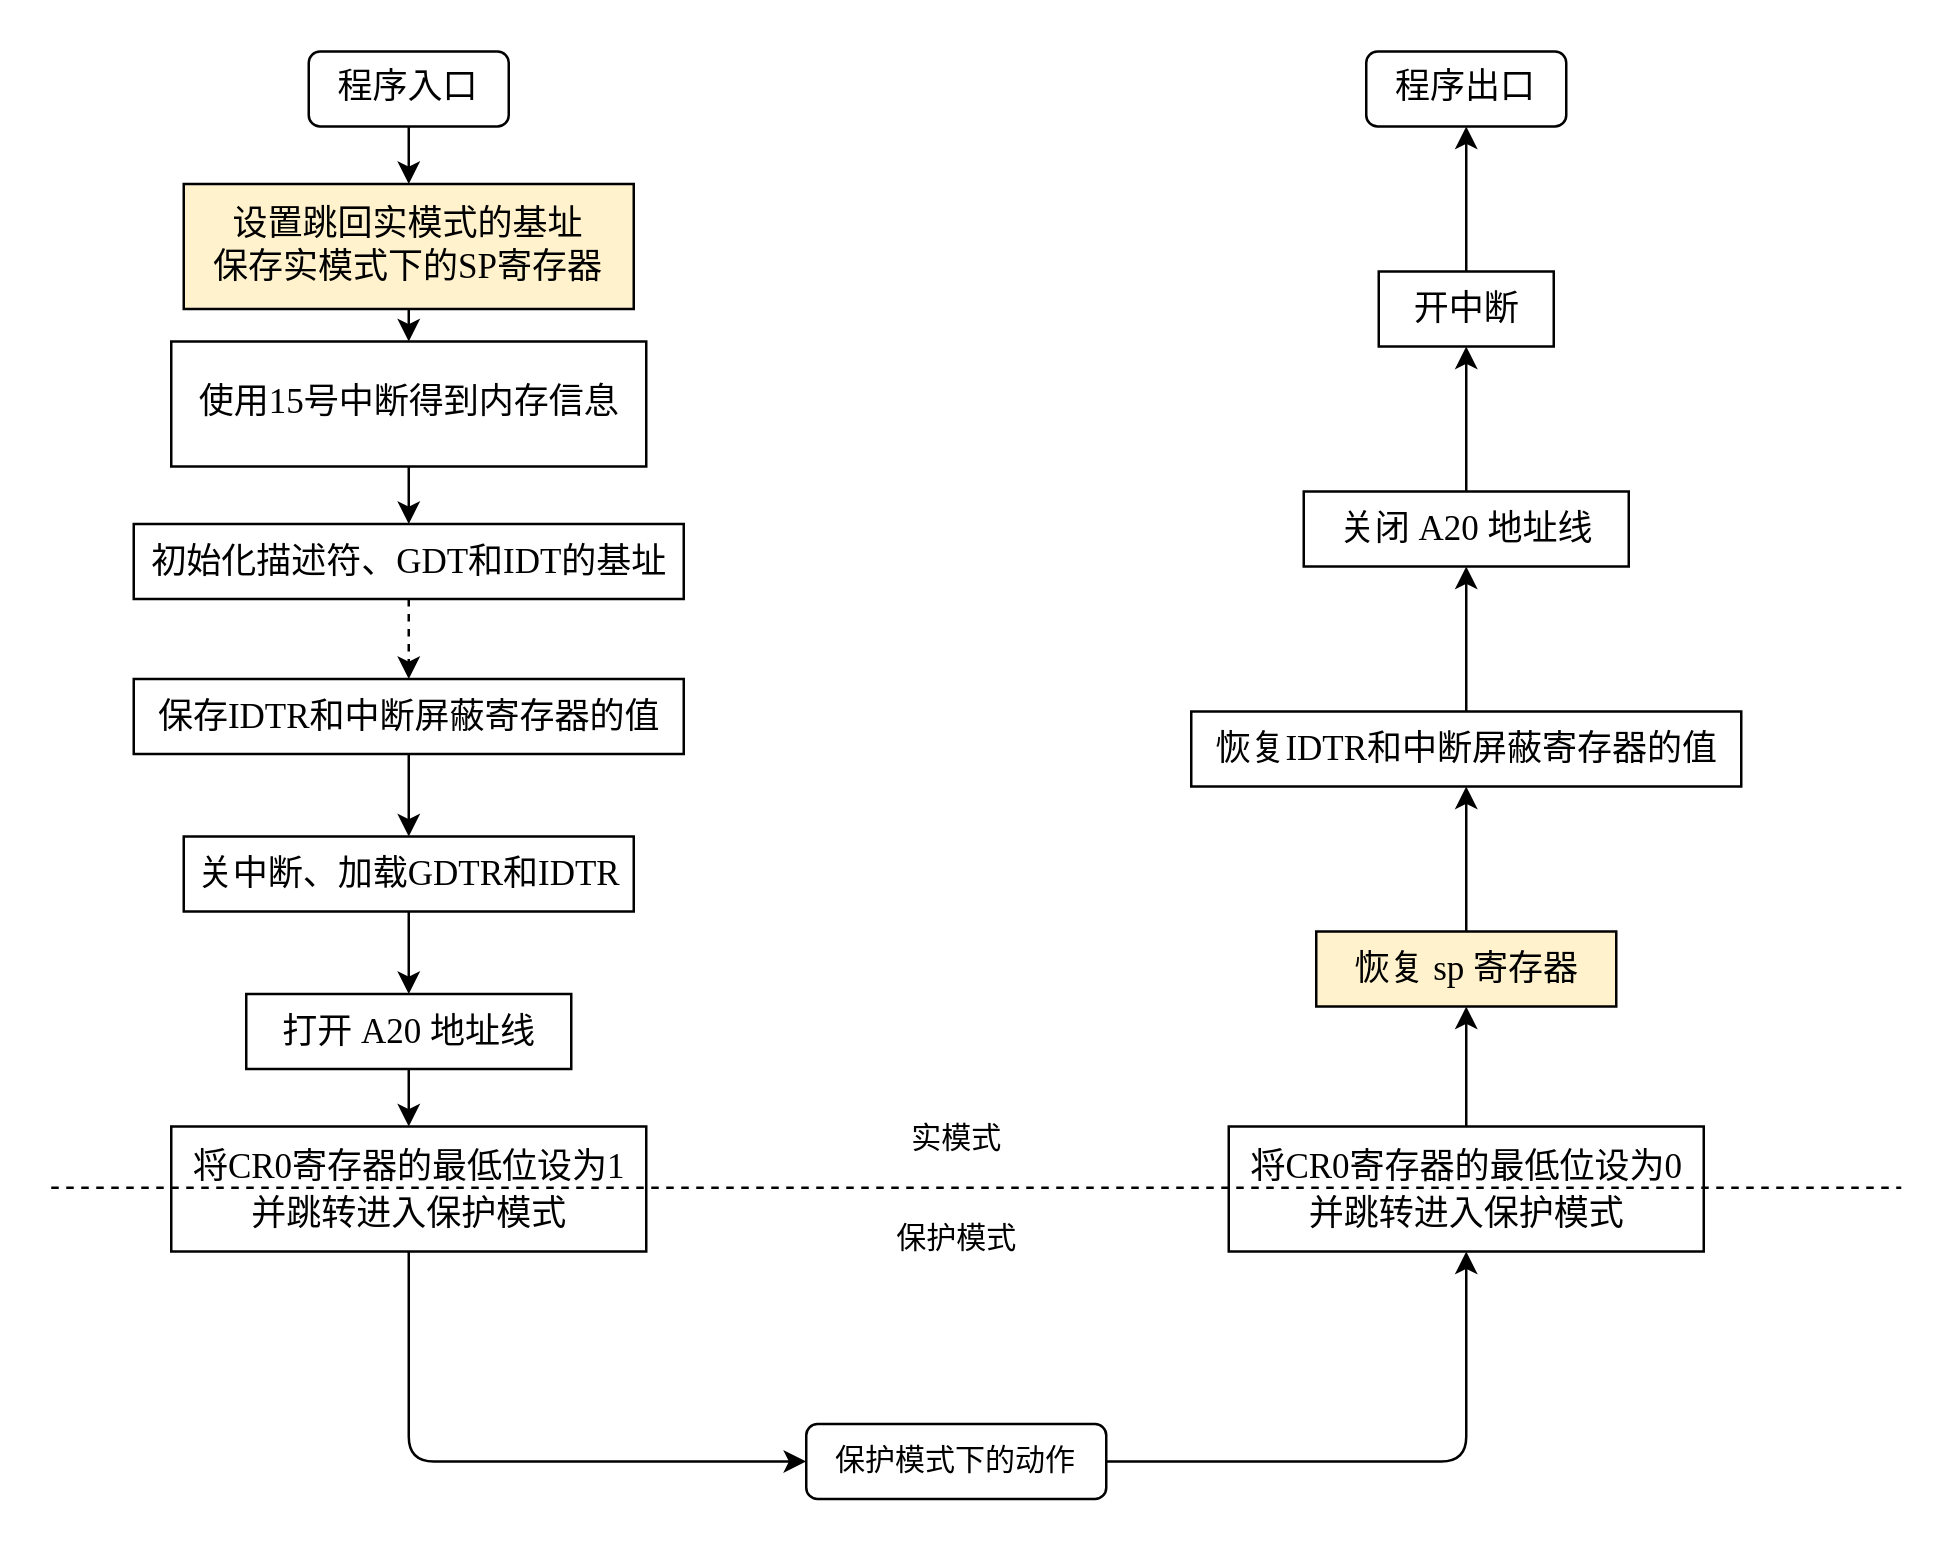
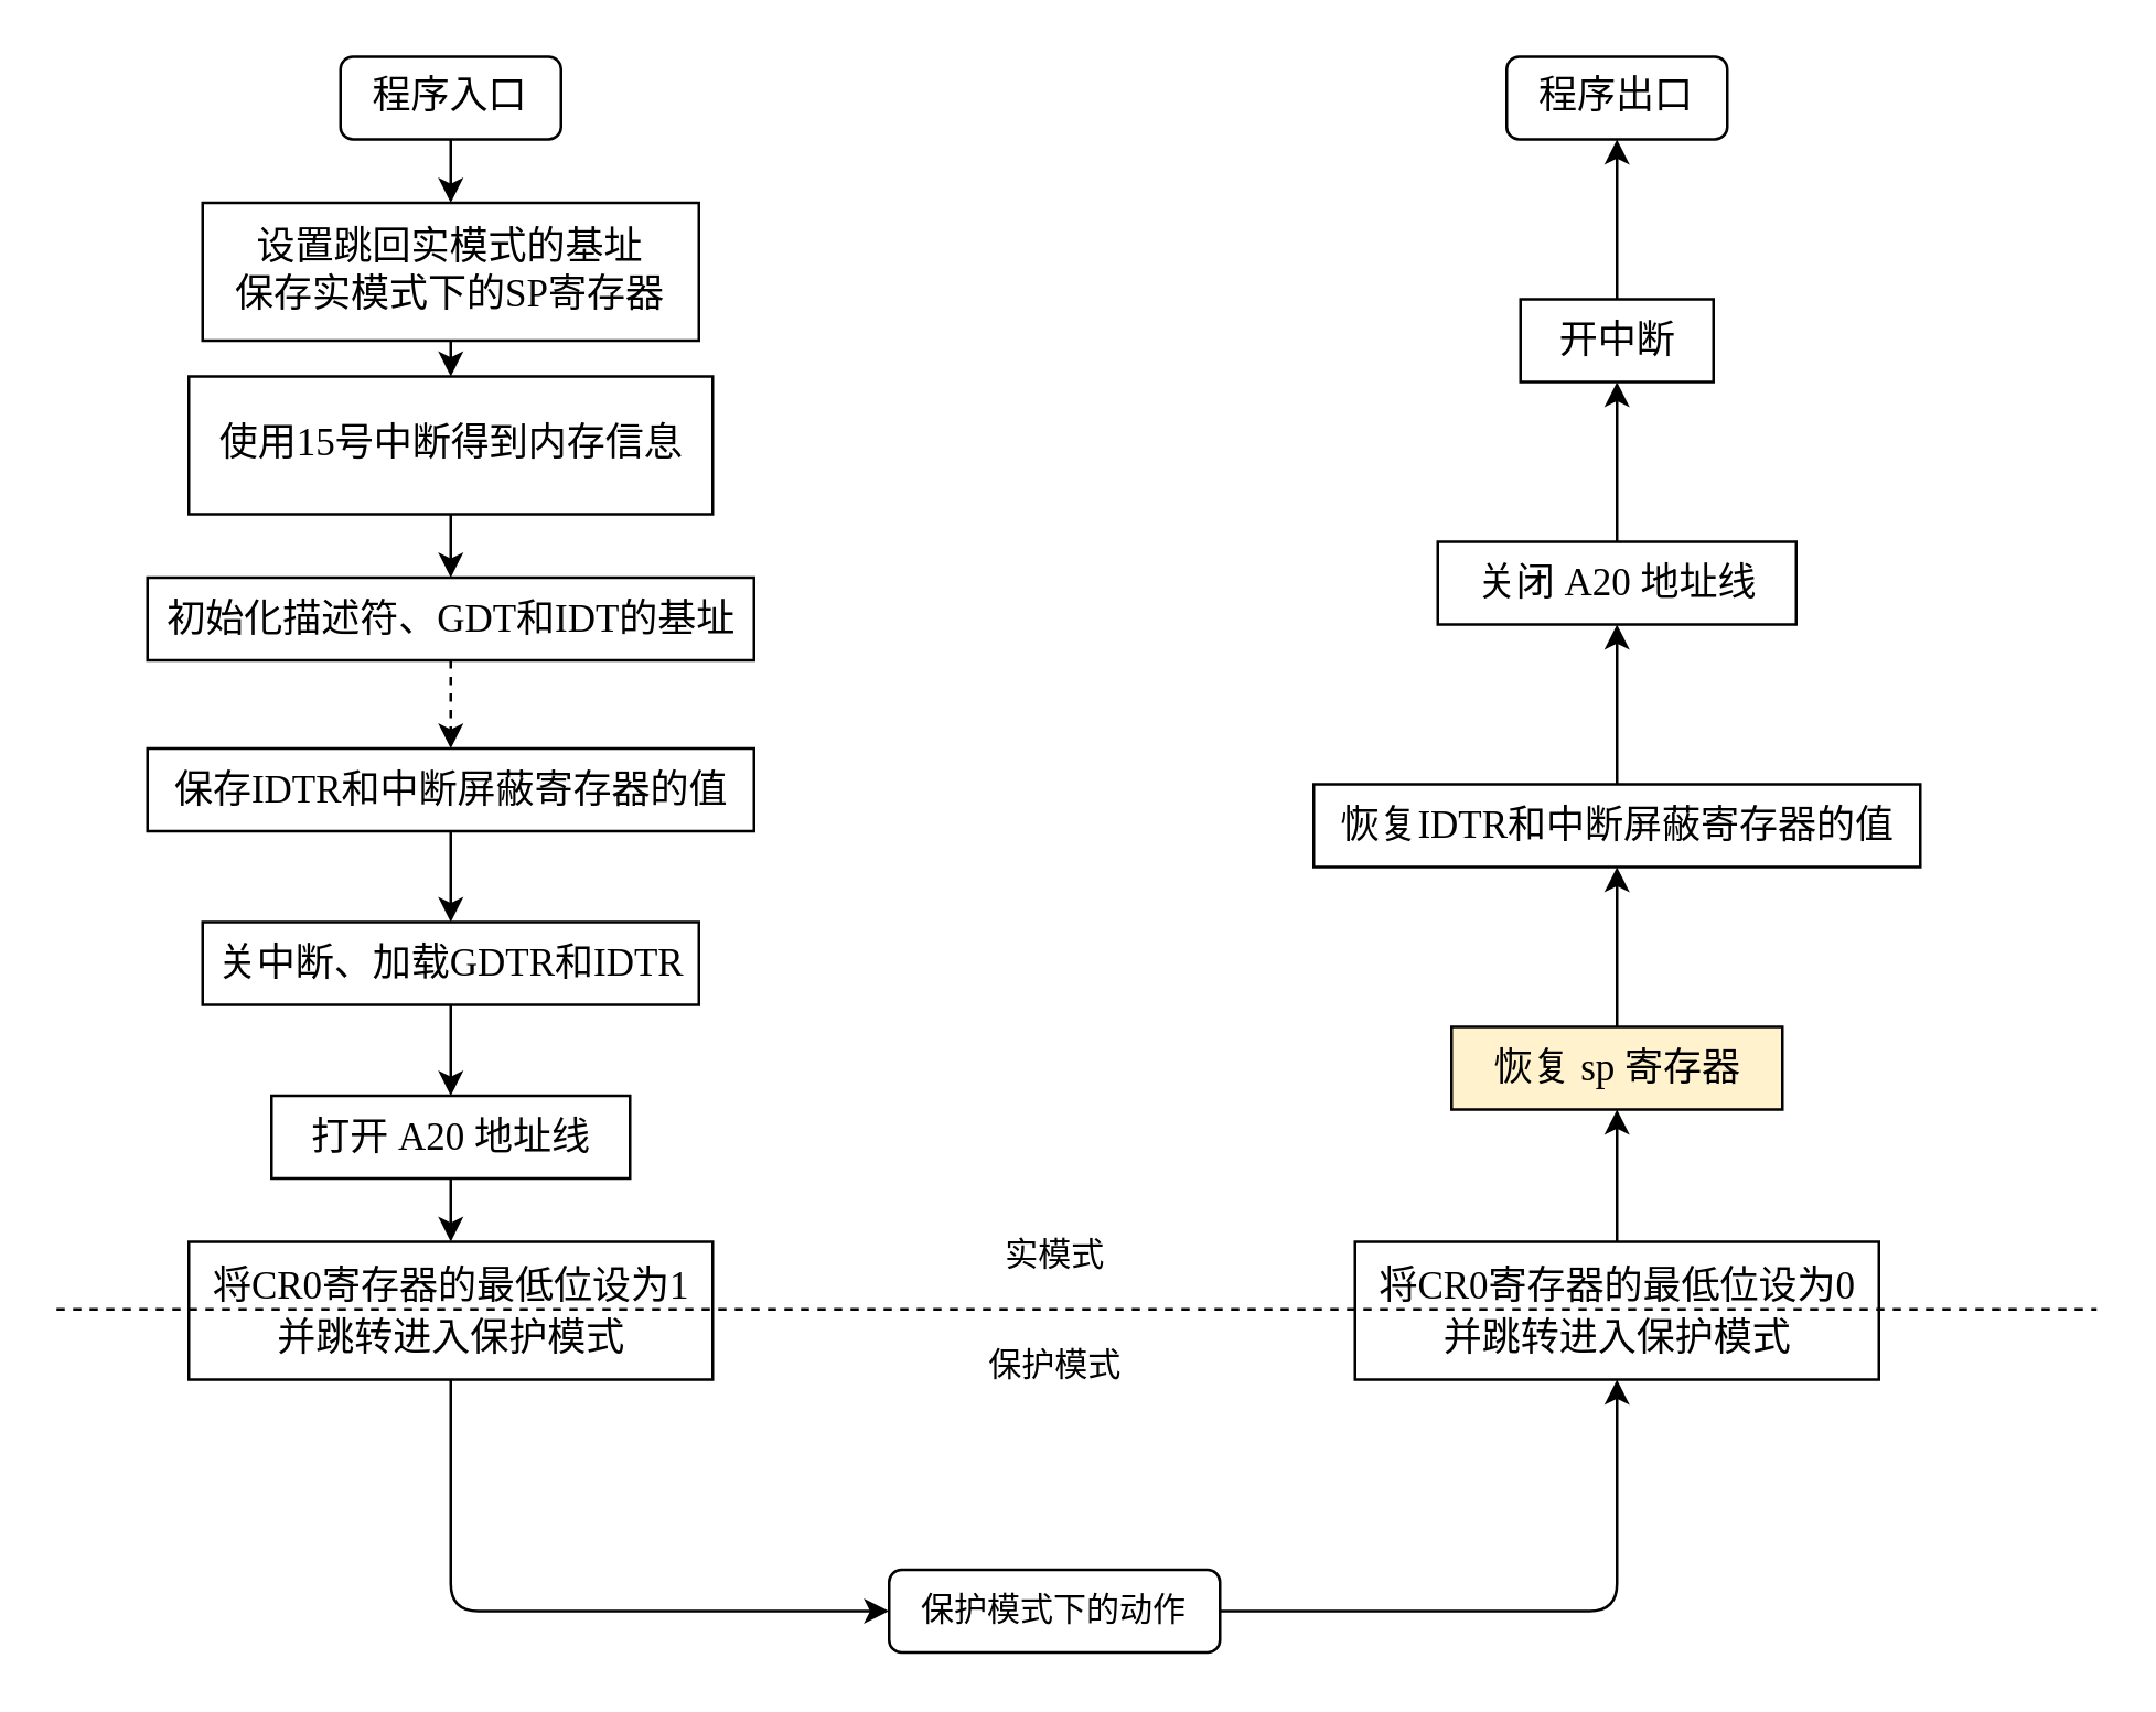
  <mxCell id="0" />
  <mxCell id="1" parent="0" />
  <mxCell id="2" style="edgeStyle=orthogonalEdgeStyle;html=1;exitX=1;exitY=0.5;exitDx=0;exitDy=0;entryX=0.5;entryY=1;entryDx=0;entryDy=0;fontFamily=宋体;" parent="1" source="3" target="32" edge="1"><mxGeometry relative="1" as="geometry" /></mxCell>
  <mxCell id="3" value="保护模式下的动作" style="rounded=1;whiteSpace=wrap;html=1;labelBackgroundColor=none;fontColor=default;flipV=1;flipH=1;fontFamily=宋体;" parent="1" vertex="1"><mxGeometry x="322" y="569" width="120" height="30" as="geometry" /></mxCell>
  <mxCell id="4" style="edgeStyle=orthogonalEdgeStyle;html=1;entryX=0;entryY=0.5;entryDx=0;entryDy=0;labelBackgroundColor=none;fontColor=default;fontFamily=宋体;exitX=0.5;exitY=1;exitDx=0;exitDy=0;" parent="1" source="22" target="3" edge="1"><mxGeometry relative="1" as="geometry" /></mxCell>
  <mxCell id="5" value="实模式" style="text;html=1;align=center;verticalAlign=middle;resizable=0;points=[];autosize=1;strokeColor=none;fillColor=none;fontColor=default;labelBackgroundColor=none;fontFamily=宋体;" parent="1" vertex="1"><mxGeometry x="352" y="440" width="60" height="30" as="geometry" /></mxCell>
  <mxCell id="6" value="保护模式" style="text;html=1;align=center;verticalAlign=middle;resizable=0;points=[];autosize=1;strokeColor=none;fillColor=none;fontColor=default;labelBackgroundColor=none;fontFamily=宋体;" parent="1" vertex="1"><mxGeometry x="347" y="480" width="70" height="30" as="geometry" /></mxCell>
  <mxCell id="7" value="&lt;p style=&quot;margin: 0px;&quot;&gt;&lt;span style=&quot;font-size: 14px;&quot;&gt;程序出口&lt;/span&gt;&lt;/p&gt;" style="rounded=1;whiteSpace=wrap;html=1;fontColor=default;labelBackgroundColor=none;fontFamily=宋体;" parent="1" vertex="1"><mxGeometry x="546" y="20" width="80" height="30" as="geometry" /></mxCell>
  <mxCell id="8" value="" style="edgeStyle=none;html=1;labelBackgroundColor=none;fontColor=default;entryX=0.5;entryY=1;entryDx=0;entryDy=0;fontFamily=宋体;" parent="1" source="24" target="7" edge="1"><mxGeometry relative="1" as="geometry"><mxPoint x="624" y="-151" as="targetPoint" /></mxGeometry></mxCell>
  <mxCell id="9" value="&lt;p&gt;&lt;span style=&quot;font-size: 14px;&quot;&gt;使用15号中断得到内存信息&lt;/span&gt;&lt;/p&gt;&lt;p&gt;&lt;/p&gt;" style="rounded=0;html=1;fontColor=default;labelBackgroundColor=none;fontFamily=宋体;" parent="1" vertex="1"><mxGeometry x="68" y="136" width="190" height="50" as="geometry" /></mxCell>
  <mxCell id="10" value="" style="edgeStyle=none;html=1;labelBackgroundColor=none;fontColor=default;fontFamily=宋体;" parent="1" source="9" target="15" edge="1"><mxGeometry relative="1" as="geometry" /></mxCell>
  <mxCell id="11" value="" style="edgeStyle=none;html=1;fontColor=default;labelBackgroundColor=none;fontFamily=宋体;" parent="1" source="13" target="9" edge="1"><mxGeometry relative="1" as="geometry" /></mxCell>
  <mxCell id="12" value="&lt;p style=&quot;margin: 0px;&quot;&gt;&lt;span style=&quot;font-size: 14px;&quot;&gt;程序入口&lt;/span&gt;&lt;/p&gt;" style="rounded=1;whiteSpace=wrap;html=1;fontColor=default;labelBackgroundColor=none;fontFamily=宋体;" parent="1" vertex="1"><mxGeometry x="123" y="20" width="80" height="30" as="geometry" /></mxCell>
- <mxCell id="13" value="&lt;p style=&quot;margin: 0px;&quot;&gt;&lt;span style=&quot;font-size: 14px;&quot;&gt;设置跳回实模式的基址&lt;/span&gt;&lt;/p&gt;&lt;p style=&quot;margin: 0px;&quot;&gt;&lt;span style=&quot;font-size: 14px;&quot;&gt;保存实模式下的SP寄存器&lt;/span&gt;&lt;/p&gt;" style="rounded=0;whiteSpace=wrap;html=1;fontColor=default;labelBackgroundColor=none;fontFamily=宋体;fillColor=#fff2cc;" parent="1" vertex="1"><mxGeometry x="73" y="73" width="180" height="50" as="geometry" /></mxCell>
+ <mxCell id="13" value="&lt;p style=&quot;margin: 0px;&quot;&gt;&lt;span style=&quot;font-size: 14px;&quot;&gt;设置跳回实模式的基址&lt;/span&gt;&lt;/p&gt;&lt;p style=&quot;margin: 0px;&quot;&gt;&lt;span style=&quot;font-size: 14px;&quot;&gt;保存实模式下的SP寄存器&lt;/span&gt;&lt;/p&gt;" style="rounded=0;whiteSpace=wrap;html=1;fontColor=default;labelBackgroundColor=none;fontFamily=宋体;" parent="1" vertex="1"><mxGeometry x="73" y="73" width="180" height="50" as="geometry" /></mxCell>
  <mxCell id="14" value="" style="edgeStyle=none;html=1;labelBackgroundColor=none;fontColor=default;fontFamily=宋体;" parent="1" source="12" target="13" edge="1"><mxGeometry relative="1" as="geometry" /></mxCell>
  <mxCell id="15" value="&lt;div style=&quot;font-size: 14px; line-height: 19px;&quot;&gt;&lt;span style=&quot;&quot;&gt;初始化描述符、&lt;/span&gt;GDT和IDT的基址&lt;/div&gt;" style="html=1;rounded=0;fontColor=default;labelBackgroundColor=none;fontFamily=宋体;" parent="1" vertex="1"><mxGeometry x="53" y="209" width="220" height="30" as="geometry" /></mxCell>
  <mxCell id="16" value="&lt;div style=&quot;font-size: 14px; line-height: 19px;&quot;&gt;&lt;span style=&quot;&quot;&gt;保存IDTR和&lt;/span&gt;中断屏蔽寄存器的值&lt;/div&gt;" style="html=1;rounded=0;fontColor=default;labelBackgroundColor=none;fontFamily=宋体;" parent="1" vertex="1"><mxGeometry x="53" y="271" width="220" height="30" as="geometry" /></mxCell>
  <mxCell id="17" value="" style="edgeStyle=none;html=1;labelBackgroundColor=none;fontColor=default;fontFamily=宋体;dashed=1;" parent="1" source="15" target="16" edge="1"><mxGeometry relative="1" as="geometry" /></mxCell>
  <mxCell id="18" value="&lt;div style=&quot;font-size: 14px; line-height: 19px;&quot;&gt;关中断、&lt;span style=&quot;background-color: initial;&quot;&gt;加载GDTR和IDTR&lt;/span&gt;&lt;/div&gt;" style="html=1;rounded=0;fontColor=default;labelBackgroundColor=none;fontFamily=宋体;" parent="1" vertex="1"><mxGeometry x="73" y="334" width="180" height="30" as="geometry" /></mxCell>
  <mxCell id="19" value="" style="edgeStyle=none;html=1;labelBackgroundColor=none;fontColor=default;fontFamily=宋体;" parent="1" source="16" target="18" edge="1"><mxGeometry relative="1" as="geometry" /></mxCell>
  <mxCell id="20" value="&lt;div style=&quot;font-size: 14px; line-height: 19px;&quot;&gt;&lt;div style=&quot;line-height: 19px;&quot;&gt;&lt;span style=&quot;&quot;&gt;打开 A20 地址线&lt;/span&gt;&lt;/div&gt;&lt;/div&gt;" style="html=1;rounded=0;fontColor=default;labelBackgroundColor=none;fontFamily=宋体;" parent="1" vertex="1"><mxGeometry x="98" y="397" width="130" height="30" as="geometry" /></mxCell>
  <mxCell id="21" value="" style="edgeStyle=none;html=1;labelBackgroundColor=none;fontColor=default;fontFamily=宋体;" parent="1" source="18" target="20" edge="1"><mxGeometry relative="1" as="geometry" /></mxCell>
  <mxCell id="22" value="&lt;div style=&quot;font-size: 14px; line-height: 19px;&quot;&gt;&lt;div style=&quot;line-height: 19px;&quot;&gt;&lt;span style=&quot;&quot;&gt;将CR0寄存器的最低位设为1&lt;/span&gt;&lt;/div&gt;&lt;div style=&quot;line-height: 19px;&quot;&gt;&lt;span style=&quot;&quot;&gt;并跳转进入保护模式&lt;/span&gt;&lt;/div&gt;&lt;/div&gt;" style="html=1;rounded=0;fontColor=default;labelBackgroundColor=none;fontFamily=宋体;" parent="1" vertex="1"><mxGeometry x="68" y="450" width="190" height="50" as="geometry" /></mxCell>
  <mxCell id="23" value="" style="edgeStyle=none;html=1;labelBackgroundColor=none;fontColor=default;fontFamily=宋体;" parent="1" source="20" target="22" edge="1"><mxGeometry relative="1" as="geometry" /></mxCell>
  <mxCell id="24" value="&lt;div style=&quot;font-size: 14px; line-height: 19px;&quot;&gt;开中断&lt;/div&gt;" style="html=1;rounded=0;fontColor=default;labelBackgroundColor=none;fontFamily=宋体;" parent="1" vertex="1"><mxGeometry x="551" y="108" width="70" height="30" as="geometry" /></mxCell>
  <mxCell id="25" value="" style="edgeStyle=none;html=1;labelBackgroundColor=none;fontColor=default;fontFamily=宋体;" parent="1" source="26" target="24" edge="1"><mxGeometry relative="1" as="geometry" /></mxCell>
  <mxCell id="26" value="&lt;div style=&quot;font-size: 14px; line-height: 19px;&quot;&gt;关闭 A20 地址线&lt;/div&gt;" style="html=1;rounded=0;fontColor=default;labelBackgroundColor=none;fontFamily=宋体;" parent="1" vertex="1"><mxGeometry x="521" y="196" width="130" height="30" as="geometry" /></mxCell>
  <mxCell id="27" value="" style="edgeStyle=none;html=1;labelBackgroundColor=none;fontColor=default;fontFamily=宋体;" parent="1" source="28" target="26" edge="1"><mxGeometry relative="1" as="geometry" /></mxCell>
  <mxCell id="28" value="&lt;div style=&quot;font-size: 14px; line-height: 19px;&quot;&gt;恢复IDTR和中断屏蔽寄存器的值&lt;br&gt;&lt;/div&gt;" style="html=1;rounded=0;fontColor=default;labelBackgroundColor=none;fontFamily=宋体;" parent="1" vertex="1"><mxGeometry x="476" y="284" width="220" height="30" as="geometry" /></mxCell>
  <mxCell id="29" value="" style="edgeStyle=none;html=1;labelBackgroundColor=none;fontColor=default;fontFamily=宋体;" parent="1" source="30" target="28" edge="1"><mxGeometry relative="1" as="geometry" /></mxCell>
  <mxCell id="30" value="&lt;div style=&quot;font-size: 14px; line-height: 19px;&quot;&gt;&lt;div style=&quot;line-height: 19px;&quot;&gt;&lt;div style=&quot;line-height: 19px;&quot;&gt;&lt;span style=&quot;&quot;&gt;恢复 sp 寄存器&lt;/span&gt;&lt;/div&gt;&lt;/div&gt;&lt;/div&gt;" style="html=1;rounded=0;fontColor=default;labelBackgroundColor=none;fontFamily=宋体;fillColor=#fff2cc;" parent="1" vertex="1"><mxGeometry x="526" y="372" width="120" height="30" as="geometry" /></mxCell>
  <mxCell id="31" value="" style="edgeStyle=none;html=1;labelBackgroundColor=none;fontColor=default;fontFamily=宋体;" parent="1" source="32" target="30" edge="1"><mxGeometry relative="1" as="geometry" /></mxCell>
  <mxCell id="32" value="&lt;div style=&quot;font-size: 14px; line-height: 19px;&quot;&gt;&lt;div style=&quot;line-height: 19px;&quot;&gt;&lt;span style=&quot;&quot;&gt;将CR0寄存器的最低位设为0&lt;/span&gt;&lt;/div&gt;&lt;div style=&quot;line-height: 19px;&quot;&gt;&lt;span style=&quot;&quot;&gt;并跳转进入保护模式&lt;/span&gt;&lt;/div&gt;&lt;/div&gt;" style="html=1;rounded=0;fontColor=default;labelBackgroundColor=none;fontFamily=宋体;" parent="1" vertex="1"><mxGeometry x="491" y="450" width="190" height="50" as="geometry" /></mxCell>
  <mxCell id="33" value="" style="endArrow=none;dashed=1;html=1;fontFamily=宋体;" parent="1" edge="1"><mxGeometry width="50" height="50" relative="1" as="geometry"><mxPoint x="20" y="474.5" as="sourcePoint" /><mxPoint x="760" y="474.5" as="targetPoint" /></mxGeometry></mxCell>
